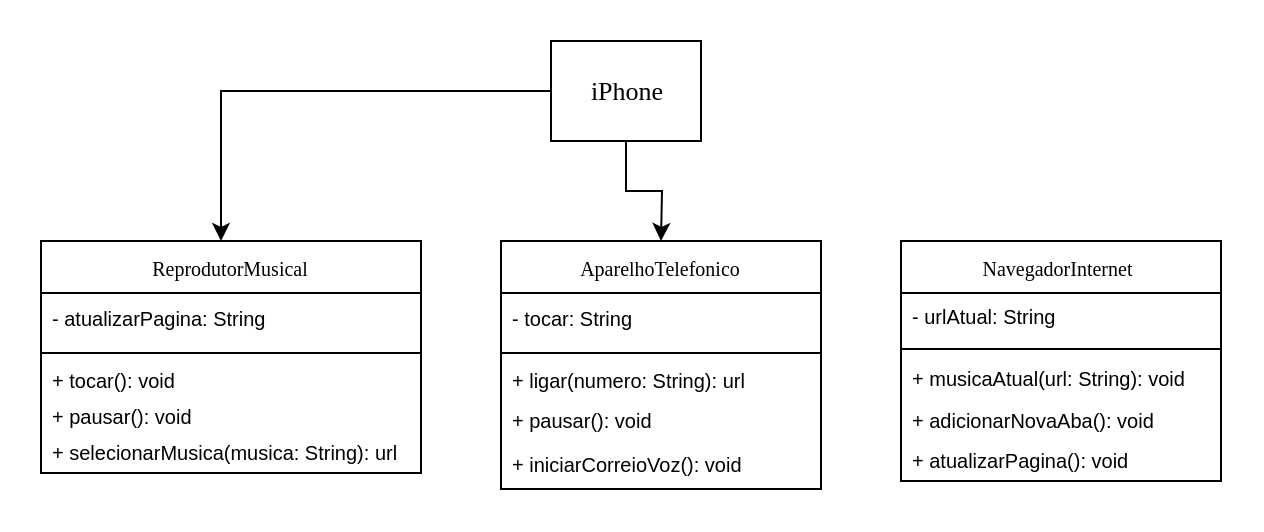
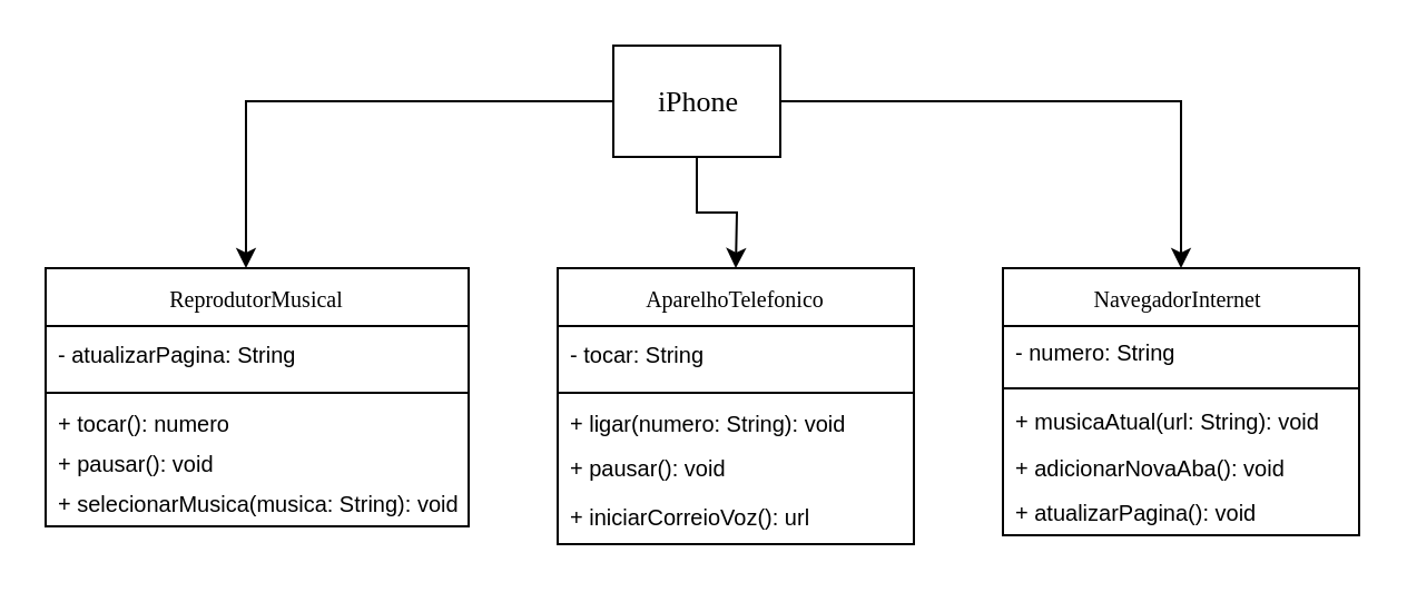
  <mxCell id="0" />
  <mxCell id="1" parent="0" />
+ <mxCell id="2" style="edgeStyle=orthogonalEdgeStyle;rounded=0;orthogonalLoop=1;jettySize=auto;html=1;exitX=1;exitY=0.5;exitDx=0;exitDy=0;entryX=0.5;entryY=0;entryDx=0;entryDy=0;" edge="1" parent="1" source="5" target="18"><mxGeometry relative="1" as="geometry"><mxPoint x="570" y="120" as="targetPoint" /><Array as="points"><mxPoint x="530" y="45" /></Array></mxGeometry></mxCell>
  <mxCell id="3" style="edgeStyle=orthogonalEdgeStyle;rounded=0;orthogonalLoop=1;jettySize=auto;html=1;exitX=0;exitY=0.5;exitDx=0;exitDy=0;" edge="1" parent="1" source="5"><mxGeometry relative="1" as="geometry"><mxPoint x="110" y="120" as="targetPoint" /><Array as="points"><mxPoint x="110" y="45" /><mxPoint x="110" y="120" /></Array></mxGeometry></mxCell>
  <mxCell id="4" style="edgeStyle=orthogonalEdgeStyle;rounded=0;orthogonalLoop=1;jettySize=auto;html=1;" edge="1" parent="1" source="5"><mxGeometry relative="1" as="geometry"><mxPoint x="330" y="120" as="targetPoint" /></mxGeometry></mxCell>
  <mxCell id="5" value="iPhone" style="html=1;rounded=0;shadow=0;comic=0;labelBackgroundColor=none;strokeWidth=1;fontFamily=Verdana;fontSize=13;align=center;" parent="1" vertex="1"><mxGeometry x="275" y="20" width="75" height="50" as="geometry" /></mxCell>
  <mxCell id="6" value="&lt;font style=&quot;font-weight: normal; font-size: 10px;&quot; face=&quot;Verdana&quot;&gt;ReprodutorMusical&lt;/font&gt;" style="swimlane;fontStyle=1;align=center;verticalAlign=top;childLayout=stackLayout;horizontal=1;startSize=26;horizontalStack=0;resizeParent=1;resizeParentMax=0;resizeLast=0;collapsible=1;marginBottom=0;whiteSpace=wrap;html=1;" vertex="1" parent="1"><mxGeometry x="20" y="120" width="190" height="116" as="geometry" /></mxCell>
  <mxCell id="7" value="- atualizarPagina: String " style="text;strokeColor=none;fillColor=none;align=left;verticalAlign=middle;spacingLeft=4;spacingRight=4;overflow=hidden;rotatable=0;points=[[0,0.5],[1,0.5]];portConstraint=eastwest;whiteSpace=wrap;html=1;fontSize=10;" vertex="1" parent="6"><mxGeometry y="26" width="190" height="26" as="geometry" /></mxCell>
  <mxCell id="8" value="" style="line;strokeWidth=1;fillColor=none;align=left;verticalAlign=middle;spacingTop=-1;spacingLeft=3;spacingRight=3;rotatable=0;labelPosition=right;points=[];portConstraint=eastwest;strokeColor=inherit;" vertex="1" parent="6"><mxGeometry y="52" width="190" height="8" as="geometry" /></mxCell>
- <mxCell id="9" value="+ tocar(): void  " style="text;strokeColor=none;fillColor=none;align=left;verticalAlign=middle;spacingLeft=4;spacingRight=4;overflow=hidden;rotatable=0;points=[[0,0.5],[1,0.5]];portConstraint=eastwest;whiteSpace=wrap;html=1;fontSize=10;" vertex="1" parent="6"><mxGeometry y="60" width="190" height="20" as="geometry" /></mxCell>
+ <mxCell id="9" value="+ tocar(): numero  " style="text;strokeColor=none;fillColor=none;align=left;verticalAlign=middle;spacingLeft=4;spacingRight=4;overflow=hidden;rotatable=0;points=[[0,0.5],[1,0.5]];portConstraint=eastwest;whiteSpace=wrap;html=1;fontSize=10;" vertex="1" parent="6"><mxGeometry y="60" width="190" height="20" as="geometry" /></mxCell>
  <mxCell id="10" value="+ pausar(): void" style="text;html=1;strokeColor=none;fillColor=none;align=left;verticalAlign=middle;spacingLeft=4;spacingRight=4;whiteSpace=wrap;overflow=hidden;rotatable=0;points=[[0,0.5],[1,0.5]];portConstraint=eastwest;fontSize=10;" vertex="1" parent="6"><mxGeometry y="80" width="190" height="16" as="geometry" /></mxCell>
- <mxCell id="11" value="+ selecionarMusica(musica: String): url  " style="text;strokeColor=none;fillColor=none;align=left;verticalAlign=middle;spacingLeft=4;spacingRight=4;overflow=hidden;rotatable=0;points=[[0,0.5],[1,0.5]];portConstraint=eastwest;whiteSpace=wrap;html=1;fontSize=10;" vertex="1" parent="6"><mxGeometry y="96" width="190" height="20" as="geometry" /></mxCell>
+ <mxCell id="11" value="+ selecionarMusica(musica: String): void  " style="text;strokeColor=none;fillColor=none;align=left;verticalAlign=middle;spacingLeft=4;spacingRight=4;overflow=hidden;rotatable=0;points=[[0,0.5],[1,0.5]];portConstraint=eastwest;whiteSpace=wrap;html=1;fontSize=10;" vertex="1" parent="6"><mxGeometry y="96" width="190" height="20" as="geometry" /></mxCell>
  <mxCell id="12" value="&lt;font face=&quot;Verdana&quot; style=&quot;font-size: 10px; font-weight: normal;&quot;&gt;AparelhoTelefonico&lt;/font&gt;" style="swimlane;fontStyle=1;align=center;verticalAlign=top;childLayout=stackLayout;horizontal=1;startSize=26;horizontalStack=0;resizeParent=1;resizeParentMax=0;resizeLast=0;collapsible=1;marginBottom=0;whiteSpace=wrap;html=1;" vertex="1" parent="1"><mxGeometry x="250" y="120" width="160" height="124" as="geometry" /></mxCell>
  <mxCell id="13" value="- tocar: String " style="text;strokeColor=none;fillColor=none;align=left;verticalAlign=middle;spacingLeft=4;spacingRight=4;overflow=hidden;rotatable=0;points=[[0,0.5],[1,0.5]];portConstraint=eastwest;whiteSpace=wrap;html=1;fontSize=10;" vertex="1" parent="12"><mxGeometry y="26" width="160" height="26" as="geometry" /></mxCell>
  <mxCell id="14" value="" style="line;strokeWidth=1;fillColor=none;align=left;verticalAlign=middle;spacingTop=-1;spacingLeft=3;spacingRight=3;rotatable=0;labelPosition=right;points=[];portConstraint=eastwest;strokeColor=inherit;" vertex="1" parent="12"><mxGeometry y="52" width="160" height="8" as="geometry" /></mxCell>
- <mxCell id="15" value="+ ligar(numero: String): url   " style="text;strokeColor=none;fillColor=none;align=left;verticalAlign=middle;spacingLeft=4;spacingRight=4;overflow=hidden;rotatable=0;points=[[0,0.5],[1,0.5]];portConstraint=eastwest;whiteSpace=wrap;html=1;fontSize=10;horizontal=1;" vertex="1" parent="12"><mxGeometry y="60" width="160" height="20" as="geometry" /></mxCell>
+ <mxCell id="15" value="+ ligar(numero: String): void   " style="text;strokeColor=none;fillColor=none;align=left;verticalAlign=middle;spacingLeft=4;spacingRight=4;overflow=hidden;rotatable=0;points=[[0,0.5],[1,0.5]];portConstraint=eastwest;whiteSpace=wrap;html=1;fontSize=10;horizontal=1;" vertex="1" parent="12"><mxGeometry y="60" width="160" height="20" as="geometry" /></mxCell>
  <mxCell id="16" value="&lt;font style=&quot;font-size: 10px;&quot;&gt;+ pausar(): void&lt;/font&gt;" style="text;html=1;strokeColor=none;fillColor=none;align=left;verticalAlign=middle;spacingLeft=4;spacingRight=4;whiteSpace=wrap;overflow=hidden;rotatable=0;points=[[0,0.5],[1,0.5]];portConstraint=eastwest;fontSize=10;fontFamily=Helvetica;" vertex="1" parent="12"><mxGeometry y="80" width="160" height="20" as="geometry" /></mxCell>
- <mxCell id="17" value="+ iniciarCorreioVoz(): void  " style="text;strokeColor=none;fillColor=none;align=left;verticalAlign=middle;spacingLeft=4;spacingRight=4;overflow=hidden;rotatable=0;points=[[0,0.5],[1,0.5]];portConstraint=eastwest;whiteSpace=wrap;html=1;fontSize=10;fontFamily=Helvetica;" vertex="1" parent="12"><mxGeometry y="100" width="160" height="24" as="geometry" /></mxCell>
+ <mxCell id="17" value="+ iniciarCorreioVoz(): url  " style="text;strokeColor=none;fillColor=none;align=left;verticalAlign=middle;spacingLeft=4;spacingRight=4;overflow=hidden;rotatable=0;points=[[0,0.5],[1,0.5]];portConstraint=eastwest;whiteSpace=wrap;html=1;fontSize=10;fontFamily=Helvetica;" vertex="1" parent="12"><mxGeometry y="100" width="160" height="24" as="geometry" /></mxCell>
  <mxCell id="18" value="&lt;font style=&quot;font-size: 10px; font-weight: normal;&quot; face=&quot;Verdana&quot;&gt;NavegadorInternet&amp;nbsp;&lt;/font&gt;" style="swimlane;fontStyle=1;align=center;verticalAlign=top;childLayout=stackLayout;horizontal=1;startSize=26;horizontalStack=0;resizeParent=1;resizeParentMax=0;resizeLast=0;collapsible=1;marginBottom=0;whiteSpace=wrap;html=1;" vertex="1" parent="1"><mxGeometry x="450" y="120" width="160" height="120" as="geometry" /></mxCell>
- <mxCell id="19" value="- urlAtual: String  " style="text;strokeColor=none;fillColor=none;align=left;verticalAlign=middle;spacingLeft=4;spacingRight=4;overflow=hidden;rotatable=0;points=[[0,0.5],[1,0.5]];portConstraint=eastwest;whiteSpace=wrap;html=1;fontSize=10;" vertex="1" parent="18"><mxGeometry y="26" width="160" height="24" as="geometry" /></mxCell>
+ <mxCell id="19" value="- numero: String  " style="text;strokeColor=none;fillColor=none;align=left;verticalAlign=middle;spacingLeft=4;spacingRight=4;overflow=hidden;rotatable=0;points=[[0,0.5],[1,0.5]];portConstraint=eastwest;whiteSpace=wrap;html=1;fontSize=10;" vertex="1" parent="18"><mxGeometry y="26" width="160" height="24" as="geometry" /></mxCell>
  <mxCell id="20" value="" style="line;strokeWidth=1;fillColor=none;align=left;verticalAlign=middle;spacingTop=-1;spacingLeft=3;spacingRight=3;rotatable=0;labelPosition=right;points=[];portConstraint=eastwest;strokeColor=inherit;" vertex="1" parent="18"><mxGeometry y="50" width="160" height="8" as="geometry" /></mxCell>
  <mxCell id="21" value="+ musicaAtual(url: String): void   " style="text;strokeColor=none;fillColor=none;align=left;verticalAlign=middle;spacingLeft=4;spacingRight=4;overflow=hidden;rotatable=0;points=[[0,0.5],[1,0.5]];portConstraint=eastwest;whiteSpace=wrap;html=1;fontSize=10;" vertex="1" parent="18"><mxGeometry y="58" width="160" height="22" as="geometry" /></mxCell>
  <mxCell id="22" value="+ adicionarNovaAba(): void" style="text;html=1;strokeColor=none;fillColor=none;align=left;verticalAlign=middle;spacingLeft=4;spacingRight=4;whiteSpace=wrap;overflow=hidden;rotatable=0;points=[[0,0.5],[1,0.5]];portConstraint=eastwest;fontSize=10;" vertex="1" parent="18"><mxGeometry y="80" width="160" height="20" as="geometry" /></mxCell>
  <mxCell id="23" value="+ atualizarPagina(): void  " style="text;strokeColor=none;fillColor=none;align=left;verticalAlign=middle;spacingLeft=4;spacingRight=4;overflow=hidden;rotatable=0;points=[[0,0.5],[1,0.5]];portConstraint=eastwest;whiteSpace=wrap;html=1;fontSize=10;" vertex="1" parent="18"><mxGeometry y="100" width="160" height="20" as="geometry" /></mxCell>
